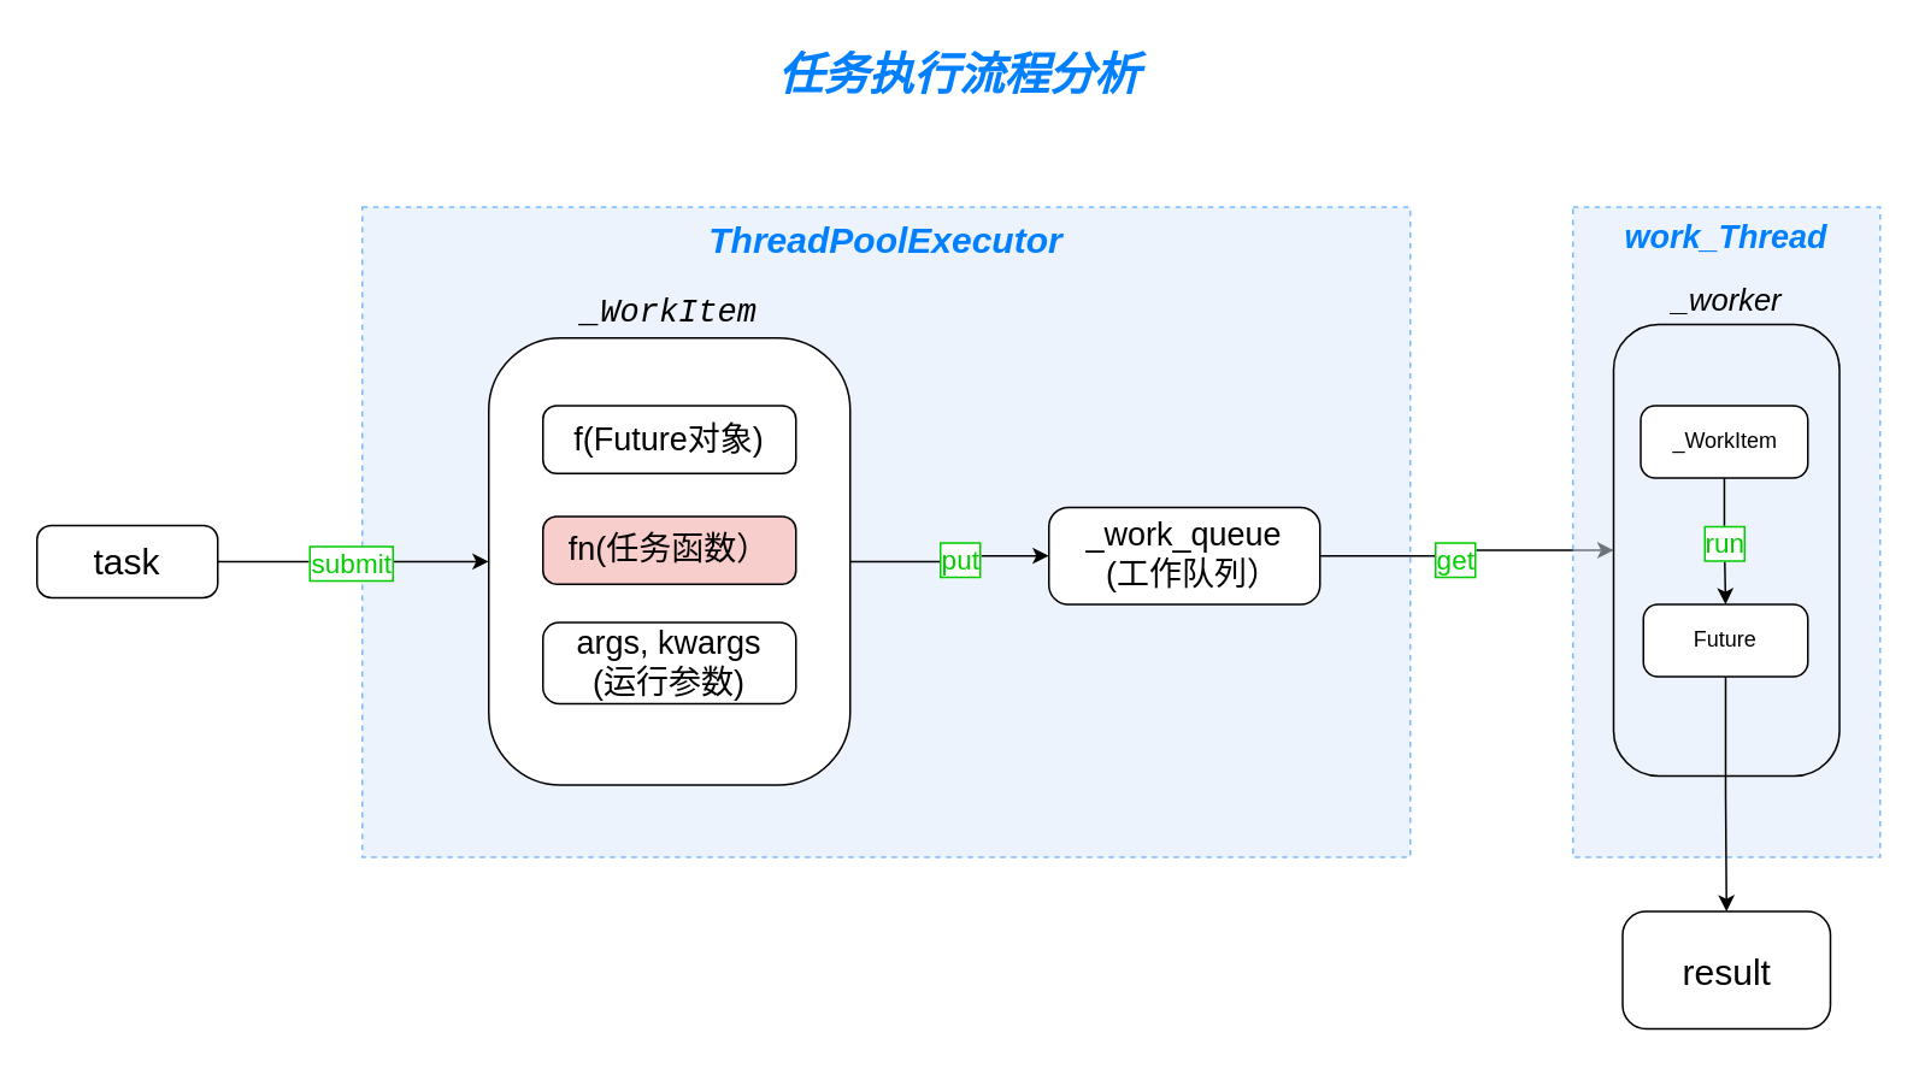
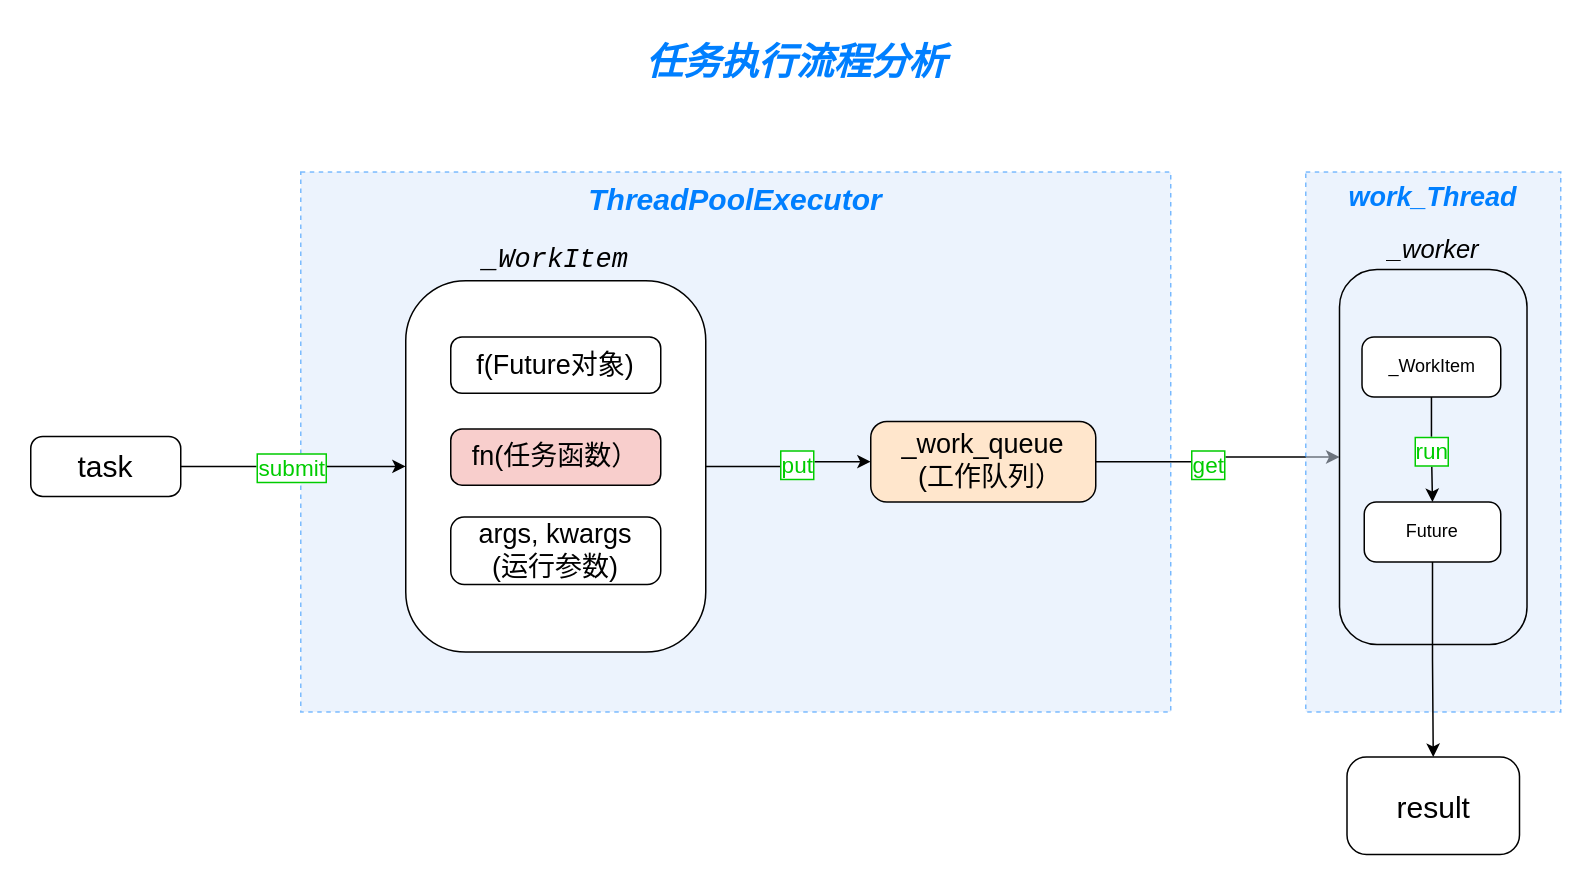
  <mxCell id="0" />
  <mxCell id="1" parent="0" />
  <mxCell id="2" value="&lt;font color=&quot;#007fff&quot; style=&quot;font-size: 20px;&quot;&gt;&lt;b&gt;&lt;i&gt;ThreadPoolExecutor&lt;/i&gt;&lt;/b&gt;&lt;/font&gt;" style="rounded=0;whiteSpace=wrap;html=1;dashed=1;fillColor=#dae8fc;strokeColor=#007FFF;opacity=50;verticalAlign=top;arcSize=20;" parent="1" vertex="1"><mxGeometry x="200" y="114" width="580" height="360" as="geometry" /></mxCell>
  <mxCell id="3" style="edgeStyle=orthogonalEdgeStyle;rounded=0;orthogonalLoop=1;jettySize=auto;html=1;exitX=1;exitY=0.5;exitDx=0;exitDy=0;entryX=0;entryY=0.5;entryDx=0;entryDy=0;arcSize=20;" parent="1" source="5" target="8" edge="1"><mxGeometry relative="1" as="geometry" /></mxCell>
  <mxCell id="4" value="&lt;font color=&quot;#00cc00&quot; style=&quot;font-size: 15px;&quot;&gt;submit&lt;/font&gt;" style="edgeLabel;html=1;align=center;verticalAlign=middle;resizable=0;points=[];arcSize=20;labelBorderColor=#00CC00;" parent="3" vertex="1" connectable="0"><mxGeometry x="-0.024" relative="1" as="geometry"><mxPoint as="offset" /></mxGeometry></mxCell>
  <mxCell id="5" value="&lt;font style=&quot;font-size: 20px;&quot;&gt;task&lt;/font&gt;" style="rounded=1;whiteSpace=wrap;html=1;arcSize=20;" parent="1" vertex="1"><mxGeometry x="20" y="290.25" width="100" height="40" as="geometry" /></mxCell>
  <mxCell id="6" style="edgeStyle=orthogonalEdgeStyle;rounded=0;orthogonalLoop=1;jettySize=auto;html=1;entryX=0;entryY=0.5;entryDx=0;entryDy=0;arcSize=20;labelBackgroundColor=#CCCCCC;labelBorderColor=#00CC00;" parent="1" source="8" target="14" edge="1"><mxGeometry relative="1" as="geometry" /></mxCell>
  <mxCell id="7" value="&lt;font color=&quot;#00cc00&quot; style=&quot;font-size: 15px;&quot;&gt;put&lt;/font&gt;" style="edgeLabel;html=1;align=center;verticalAlign=middle;resizable=0;points=[];arcSize=20;textShadow=0;labelBorderColor=#00CC00;" parent="6" vertex="1" connectable="0"><mxGeometry x="0.125" y="-1" relative="1" as="geometry"><mxPoint as="offset" /></mxGeometry></mxCell>
  <mxCell id="8" value="&lt;div style=&quot;font-family: Consolas, &amp;quot;Courier New&amp;quot;, monospace; font-size: 18px; line-height: 24px; white-space: pre;&quot;&gt;&lt;i&gt;_WorkItem&lt;/i&gt;&lt;/div&gt;" style="rounded=1;whiteSpace=wrap;html=1;labelBackgroundColor=none;labelPosition=center;verticalLabelPosition=top;align=center;verticalAlign=bottom;arcSize=20;" parent="1" vertex="1"><mxGeometry x="270" y="186.5" width="200" height="247.5" as="geometry" /></mxCell>
  <mxCell id="9" value="&lt;font style=&quot;font-size: 18px;&quot;&gt;fn(任务函数）&lt;/font&gt;" style="rounded=1;whiteSpace=wrap;html=1;arcSize=20;fillColor=#f8cecc;" parent="1" vertex="1"><mxGeometry x="300" y="285.25" width="140" height="37.5" as="geometry" /></mxCell>
  <mxCell id="10" value="&lt;font style=&quot;font-size: 18px;&quot;&gt;f(Future对象)&lt;/font&gt;" style="rounded=1;whiteSpace=wrap;html=1;arcSize=20;" parent="1" vertex="1"><mxGeometry x="300" y="224" width="140" height="37.5" as="geometry" /></mxCell>
  <mxCell id="11" value="&lt;font style=&quot;font-size: 18px;&quot;&gt;args, kwargs&lt;/font&gt;&lt;div&gt;&lt;font style=&quot;font-size: 18px;&quot;&gt;(运行参数)&lt;/font&gt;&lt;/div&gt;" style="rounded=1;whiteSpace=wrap;html=1;arcSize=20;" parent="1" vertex="1"><mxGeometry x="300" y="344" width="140" height="45" as="geometry" /></mxCell>
  <mxCell id="12" style="edgeStyle=orthogonalEdgeStyle;rounded=0;orthogonalLoop=1;jettySize=auto;html=1;exitX=1;exitY=0.5;exitDx=0;exitDy=0;arcSize=20;labelBorderColor=#00CC00;entryX=0;entryY=0.5;entryDx=0;entryDy=0;" parent="1" source="14" target="16" edge="1"><mxGeometry relative="1" as="geometry" /></mxCell>
  <mxCell id="13" value="&lt;font color=&quot;#00cc00&quot; style=&quot;font-size: 15px;&quot;&gt;get&lt;/font&gt;" style="edgeLabel;html=1;align=center;verticalAlign=middle;resizable=0;points=[];arcSize=20;labelBorderColor=#00CC00;" parent="12" vertex="1" connectable="0"><mxGeometry x="-0.11" y="-1" relative="1" as="geometry"><mxPoint as="offset" /></mxGeometry></mxCell>
- <mxCell id="14" value="&lt;font style=&quot;font-size: 18px;&quot;&gt;_work_queue&lt;/font&gt;&lt;div&gt;&lt;font style=&quot;font-size: 18px;&quot;&gt;&amp;nbsp; (工作队列）&lt;/font&gt;&lt;/div&gt;" style="rounded=1;whiteSpace=wrap;html=1;arcSize=20;" parent="1" vertex="1"><mxGeometry x="580" y="280.25" width="150" height="53.75" as="geometry" /></mxCell>
+ <mxCell id="14" value="&lt;font style=&quot;font-size: 18px;&quot;&gt;_work_queue&lt;/font&gt;&lt;div&gt;&lt;font style=&quot;font-size: 18px;&quot;&gt;&amp;nbsp; (工作队列）&lt;/font&gt;&lt;/div&gt;" style="rounded=1;whiteSpace=wrap;html=1;arcSize=20;fillColor=#ffe6cc;" parent="1" vertex="1"><mxGeometry x="580" y="280.25" width="150" height="53.75" as="geometry" /></mxCell>
  <mxCell id="15" value="&lt;font color=&quot;#007fff&quot; style=&quot;font-size: 18px;&quot;&gt;&lt;b&gt;&lt;i&gt;work_Thread&lt;/i&gt;&lt;/b&gt;&lt;/font&gt;" style="rounded=0;whiteSpace=wrap;html=1;dashed=1;fillColor=#dae8fc;strokeColor=#007FFF;opacity=50;verticalAlign=top;arcSize=20;" parent="1" vertex="1"><mxGeometry x="870" y="114" width="170" height="360" as="geometry" /></mxCell>
  <mxCell id="16" value="&lt;font style=&quot;font-size: 17px;&quot;&gt;&lt;i&gt;_worker&lt;/i&gt;&lt;/font&gt;" style="rounded=1;whiteSpace=wrap;html=1;gradientColor=none;fillColor=none;verticalAlign=bottom;arcSize=20;labelPosition=center;verticalLabelPosition=top;align=center;" parent="1" vertex="1"><mxGeometry x="892.5" y="179" width="125" height="250" as="geometry" /></mxCell>
  <mxCell id="17" style="edgeStyle=orthogonalEdgeStyle;rounded=0;orthogonalLoop=1;jettySize=auto;html=1;entryX=0.5;entryY=0;entryDx=0;entryDy=0;arcSize=20;" parent="1" source="19" target="21" edge="1"><mxGeometry relative="1" as="geometry" /></mxCell>
  <mxCell id="18" value="run" style="edgeLabel;html=1;align=center;verticalAlign=middle;resizable=0;points=[];arcSize=20;labelBorderColor=#00CC00;fontColor=#00CC00;fontSize=15;" parent="17" vertex="1" connectable="0"><mxGeometry x="-0.014" relative="1" as="geometry"><mxPoint as="offset" /></mxGeometry></mxCell>
  <mxCell id="19" value="_WorkItem" style="rounded=1;whiteSpace=wrap;html=1;arcSize=20;" parent="1" vertex="1"><mxGeometry x="907.5" y="224" width="92.5" height="40" as="geometry" /></mxCell>
  <mxCell id="20" style="edgeStyle=orthogonalEdgeStyle;rounded=0;orthogonalLoop=1;jettySize=auto;html=1;entryX=0.5;entryY=0;entryDx=0;entryDy=0;arcSize=20;" parent="1" source="21" target="22" edge="1"><mxGeometry relative="1" as="geometry" /></mxCell>
  <mxCell id="21" value="Future" style="rounded=1;whiteSpace=wrap;html=1;arcSize=20;" parent="1" vertex="1"><mxGeometry x="909" y="334" width="91" height="40" as="geometry" /></mxCell>
  <mxCell id="22" value="&lt;font style=&quot;font-size: 20px;&quot;&gt;result&lt;/font&gt;" style="rounded=1;whiteSpace=wrap;html=1;arcSize=20;" parent="1" vertex="1"><mxGeometry x="897.5" y="504" width="115" height="65" as="geometry" /></mxCell>
  <mxCell id="23" value="&lt;font size=&quot;1&quot; color=&quot;#007fff&quot; style=&quot;&quot;&gt;&lt;b style=&quot;&quot;&gt;&lt;i style=&quot;font-size: 25px;&quot;&gt;任务执行流程分析&lt;/i&gt;&lt;/b&gt;&lt;/font&gt;" style="text;html=1;align=center;verticalAlign=middle;resizable=0;points=[];autosize=1;strokeColor=none;fillColor=none;" parent="1" vertex="1"><mxGeometry x="420" y="20" width="220" height="40" as="geometry" /></mxCell>
